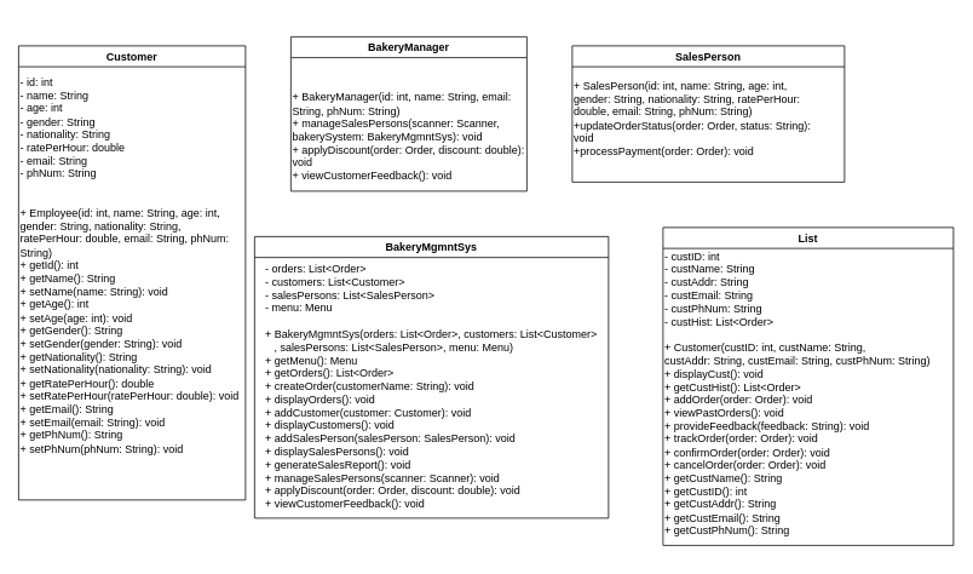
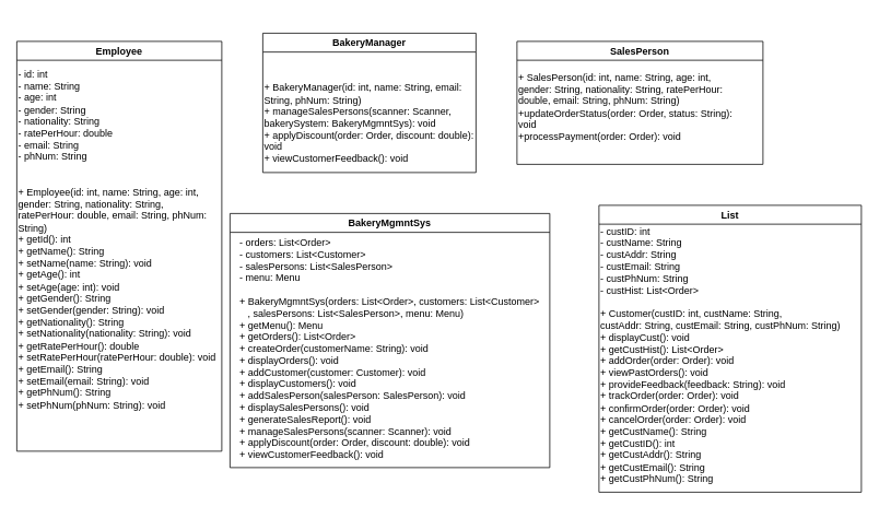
  <mxCell id="0" />
  <mxCell id="1" parent="0" />
- <mxCell id="2" value="Customer" style="swimlane;whiteSpace=wrap;html=1;" vertex="1" parent="1"><mxGeometry x="20" y="50" width="250" height="500" as="geometry" /></mxCell>
+ <mxCell id="2" value="Employee" style="swimlane;whiteSpace=wrap;html=1;" vertex="1" parent="1"><mxGeometry x="20" y="50" width="250" height="500" as="geometry" /></mxCell>
  <mxCell id="3" value="&lt;div&gt;- id: int&lt;/div&gt;&lt;div&gt;- name: String&lt;/div&gt;&lt;div&gt;- age: int&lt;/div&gt;&lt;div&gt;- gender: String&lt;/div&gt;&lt;div&gt;- nationality: String&lt;/div&gt;&lt;div&gt;- ratePerHour: double&lt;/div&gt;&lt;div&gt;- email: String&lt;/div&gt;&lt;div&gt;- phNum: String&lt;/div&gt;&lt;div&gt;&lt;br&gt;&lt;/div&gt;&lt;div&gt;&lt;br&gt;&lt;/div&gt;&lt;div&gt;+ Employee(id: int, name: String, age: int, gender: String, nationality: String, ratePerHour: double, email: String, phNum: String)&lt;/div&gt;&lt;div&gt;+ getId(): int&lt;/div&gt;&lt;div&gt;+ getName(): String&lt;/div&gt;&lt;div&gt;+ setName(name: String): void&lt;/div&gt;&lt;div&gt;+ getAge(): int&lt;/div&gt;&lt;div&gt;+ setAge(age: int): void&lt;/div&gt;&lt;div&gt;+ getGender(): String&lt;/div&gt;&lt;div&gt;+ setGender(gender: String): void&lt;/div&gt;&lt;div&gt;+ getNationality(): String&lt;/div&gt;&lt;div&gt;+ setNationality(nationality: String): void&lt;/div&gt;&lt;div&gt;+ getRatePerHour(): double&lt;/div&gt;&lt;div&gt;+ setRatePerHour(ratePerHour: double): void&lt;/div&gt;&lt;div&gt;+ getEmail(): String&lt;/div&gt;&lt;div&gt;+ setEmail(email: String): void&lt;/div&gt;&lt;div&gt;+ getPhNum(): String&lt;/div&gt;&lt;div&gt;+ setPhNum(phNum: String): void&lt;/div&gt;&lt;div&gt;&lt;br&gt;&lt;/div&gt;" style="text;html=1;align=left;verticalAlign=middle;whiteSpace=wrap;rounded=0;" vertex="1" parent="2"><mxGeometry y="104" width="250" height="290" as="geometry" /></mxCell>
  <mxCell id="4" value="BakeryManager" style="swimlane;whiteSpace=wrap;html=1;" vertex="1" parent="1"><mxGeometry x="320" y="40" width="260" height="170" as="geometry" /></mxCell>
  <mxCell id="5" value="+ BakeryManager(id: int, name: String, email: String, phNum: String)&lt;div&gt;+&amp;nbsp;&lt;span style=&quot;background-color: initial;&quot;&gt;manageSalesPersons(scanner: Scanner, bakerySystem: BakeryMgmntSys): void&lt;/span&gt;&lt;/div&gt;&lt;div&gt;+ applyDiscount(order: Order, discount: double): void&lt;/div&gt;&lt;div&gt;+ viewCustomerFeedback(): void&lt;/div&gt;" style="text;html=1;align=left;verticalAlign=middle;whiteSpace=wrap;rounded=0;" vertex="1" parent="4"><mxGeometry y="30" width="260" height="160" as="geometry" /></mxCell>
  <mxCell id="6" value="SalesPerson" style="swimlane;whiteSpace=wrap;html=1;" vertex="1" parent="1"><mxGeometry x="630" y="50" width="300" height="150" as="geometry" /></mxCell>
  <mxCell id="7" value="+ SalesPerson(id: int, name: String, age: int, gender: String, nationality: String, ratePerHour: double, email: String, phNum: String)&lt;div&gt;+&lt;span style=&quot;background-color: initial;&quot;&gt;updateOrderStatus(order: Order, status: String): void&lt;/span&gt;&lt;/div&gt;&lt;div&gt;+processPayment(order: Order): void&lt;/div&gt;" style="text;html=1;align=left;verticalAlign=middle;whiteSpace=wrap;rounded=0;" vertex="1" parent="6"><mxGeometry y="-30" width="280" height="220" as="geometry" /></mxCell>
  <mxCell id="8" value="BakeryMgmntSys" style="swimlane;whiteSpace=wrap;html=1;" vertex="1" parent="1"><mxGeometry x="280" y="260" width="390" height="310" as="geometry" /></mxCell>
  <mxCell id="9" value="&lt;div style=&quot;text-wrap: nowrap;&quot;&gt;- orders: List&amp;lt;Order&amp;gt;&lt;/div&gt;&lt;div style=&quot;text-wrap: nowrap;&quot;&gt;- customers: List&amp;lt;Customer&amp;gt;&lt;/div&gt;&lt;div style=&quot;text-wrap: nowrap;&quot;&gt;- salesPersons: List&amp;lt;SalesPerson&amp;gt;&lt;/div&gt;&lt;div style=&quot;text-wrap: nowrap;&quot;&gt;- menu: Menu&lt;/div&gt;&lt;div style=&quot;text-wrap: nowrap;&quot;&gt;&lt;br&gt;&lt;/div&gt;&lt;div style=&quot;text-wrap: nowrap;&quot;&gt;+ BakeryMgmntSys(orders: List&amp;lt;Order&amp;gt;, customers: List&amp;lt;Customer&amp;gt;&lt;/div&gt;&lt;div style=&quot;text-wrap: nowrap;&quot;&gt;&amp;nbsp; &amp;nbsp;, salesPersons: List&amp;lt;SalesPerson&amp;gt;, menu: Menu)&lt;br&gt;&lt;/div&gt;&lt;div style=&quot;text-wrap: nowrap;&quot;&gt;&lt;div&gt;+ getMenu(): Menu&lt;/div&gt;&lt;div&gt;+ getOrders(): List&amp;lt;Order&amp;gt;&lt;/div&gt;&lt;div&gt;+ createOrder(customerName: String): void&lt;/div&gt;&lt;div&gt;+ displayOrders(): void&lt;/div&gt;&lt;div&gt;+ addCustomer(customer: Customer): void&lt;/div&gt;&lt;div&gt;+ displayCustomers(): void&lt;/div&gt;&lt;div&gt;+ addSalesPerson(salesPerson: SalesPerson): void&lt;/div&gt;&lt;div&gt;+ displaySalesPersons(): void&lt;/div&gt;&lt;div&gt;+ generateSalesReport(): void&lt;/div&gt;&lt;div&gt;+ manageSalesPersons(scanner: Scanner): void&lt;/div&gt;&lt;div&gt;+ applyDiscount(order: Order, discount: double): void&lt;/div&gt;&lt;div&gt;+ viewCustomerFeedback(): void&lt;/div&gt;&lt;/div&gt;" style="text;html=1;align=left;verticalAlign=middle;whiteSpace=wrap;rounded=0;" vertex="1" parent="8"><mxGeometry x="10" y="150" width="60" height="30" as="geometry" /></mxCell>
  <mxCell id="10" value="List" style="swimlane;whiteSpace=wrap;html=1;" vertex="1" parent="1"><mxGeometry x="730" y="250" width="320" height="350" as="geometry" /></mxCell>
  <mxCell id="11" value="&lt;div&gt;- custID: int&lt;/div&gt;&lt;div&gt;- custName: String&lt;/div&gt;&lt;div&gt;- custAddr: String&lt;/div&gt;&lt;div&gt;- custEmail: String&lt;/div&gt;&lt;div&gt;- custPhNum: String&lt;/div&gt;&lt;div&gt;- custHist: List&amp;lt;Order&amp;gt;&lt;/div&gt;&lt;div&gt;&lt;br&gt;&lt;/div&gt;&lt;div&gt;+&amp;nbsp;&lt;span style=&quot;background-color: initial;&quot;&gt;Customer(custID: int, custName: String,&amp;nbsp;&lt;/span&gt;&lt;/div&gt;&lt;div&gt;&lt;span style=&quot;background-color: initial;&quot;&gt;custAddr: String, custEmail: String, custPhNum: String)&lt;/span&gt;&lt;/div&gt;&lt;div&gt;&lt;span style=&quot;background-color: initial;&quot;&gt;+&amp;nbsp;&lt;/span&gt;&lt;span style=&quot;background-color: initial;&quot;&gt;displayCust(): void&lt;/span&gt;&lt;/div&gt;&lt;div&gt;+ getCustHist(): List&amp;lt;Order&amp;gt;&lt;/div&gt;&lt;div&gt;+ addOrder(order: Order): void&lt;/div&gt;&lt;div&gt;+ viewPastOrders(): void&lt;/div&gt;&lt;div&gt;+ provideFeedback(feedback: String): void&lt;/div&gt;&lt;div&gt;+ trackOrder(order: Order): void&lt;/div&gt;&lt;div&gt;+ confirmOrder(order: Order): void&lt;/div&gt;&lt;div&gt;+ cancelOrder(order: Order): void&lt;/div&gt;&lt;div&gt;+ getCustName(): String&lt;/div&gt;&lt;div&gt;+ getCustID(): int&lt;/div&gt;&lt;div&gt;+ getCustAddr(): String&lt;/div&gt;&lt;div&gt;+ getCustEmail(): String&lt;/div&gt;&lt;div&gt;+ getCustPhNum(): String&lt;/div&gt;&lt;div&gt;&lt;b&gt;&lt;br&gt;&lt;/b&gt;&lt;/div&gt;" style="text;html=1;align=left;verticalAlign=middle;resizable=0;points=[];autosize=1;strokeColor=none;fillColor=none;" vertex="1" parent="1"><mxGeometry x="730" y="270" width="320" height="340" as="geometry" /></mxCell>
